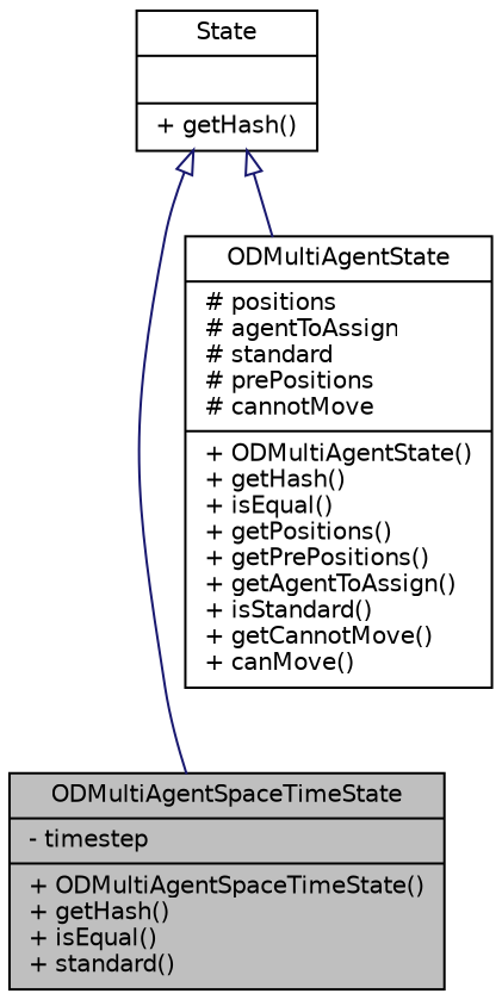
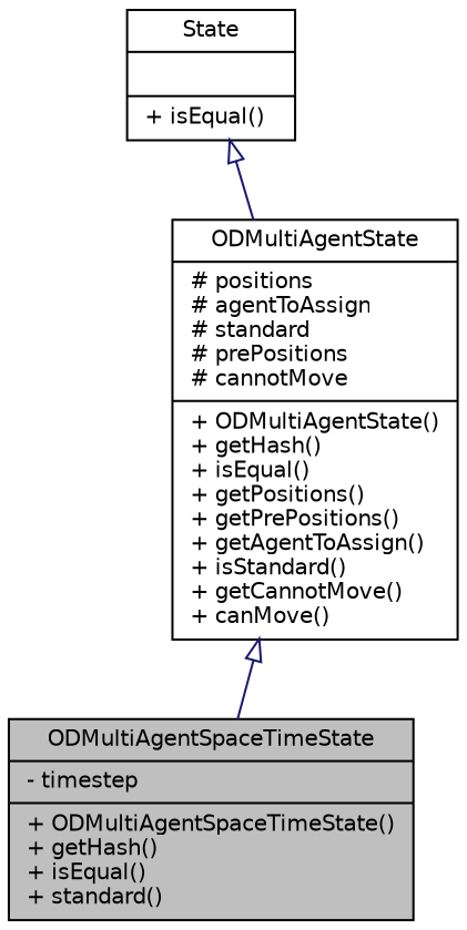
  digraph {
    node [color=black fillcolor=white fontname=Helvetica fontsize=10 shape=record style=filled]
    edge [arrowtail=onormal color=midnightblue dir=back fontname=Helvetica fontsize=10 labelfontname=Helvetica labelfontsize=10 style=solid]
    n1 [fillcolor=grey75 fontcolor=black height=0.2 label="{ODMultiAgentSpaceTimeState\n|- timestep\l|+ ODMultiAgentSpaceTimeState()\l+ getHash()\l+ isEqual()\l+ standard()\l}" width=0.4]
    n2 [height=0.2 label="{ODMultiAgentState\n|# positions\l# agentToAssign\l# standard\l# prePositions\l# cannotMove\l|+ ODMultiAgentState()\l+ getHash()\l+ isEqual()\l+ getPositions()\l+ getPrePositions()\l+ getAgentToAssign()\l+ isStandard()\l+ getCannotMove()\l+ canMove()\l}" width=0.4]
-   n3 [height=0.2 label="{State\n||+ getHash()\l}" width=0.4]
-   n3 -> n1
+   n3 [height=0.2 label="{State\n||+ isEqual()\l}" width=0.4]
+   n2 -> n1
    n3 -> n2
  }
